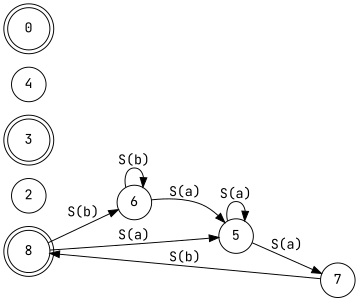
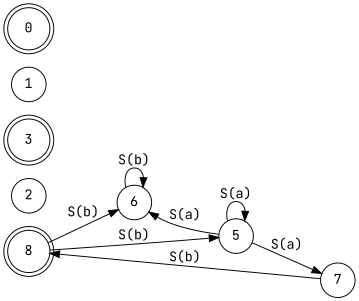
  strict digraph {
    fontname="JetBrains Mono"
    rankdir=LR
    node [fontname="JetBrains Mono" shape=circle]
    edge [fontname="JetBrains Mono"]
    8 [shape=doublecircle]
    6
    5
    7
    2
    3 [shape=doublecircle]
-   1 [label=4]
+   1
    0 [shape=doublecircle]
    8 -> 6 [label="S(b)"]
-   8 -> 5 [label="S(a)"]
+   8 -> 5 [label="S(b)"]
    6 -> 6 [label="S(b)"]
-   6 -> 5 [label="S(a)"]
+   5 -> 6 [label="S(a)"]
    5 -> 5 [label="S(a)"]
    5 -> 7 [label="S(a)"]
    7 -> 8 [label="S(b)"]
  }
